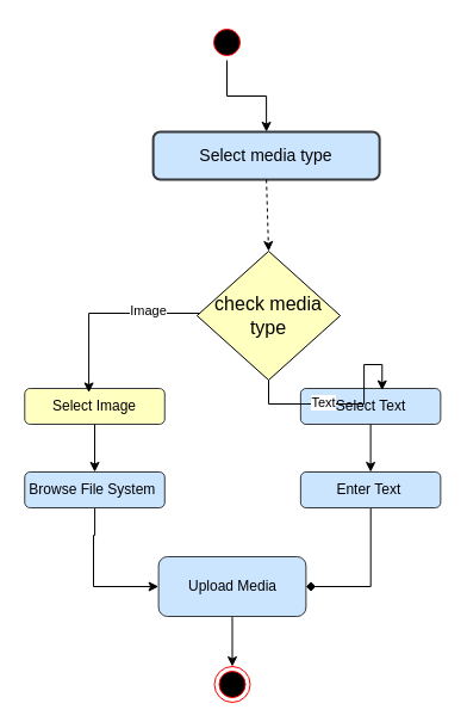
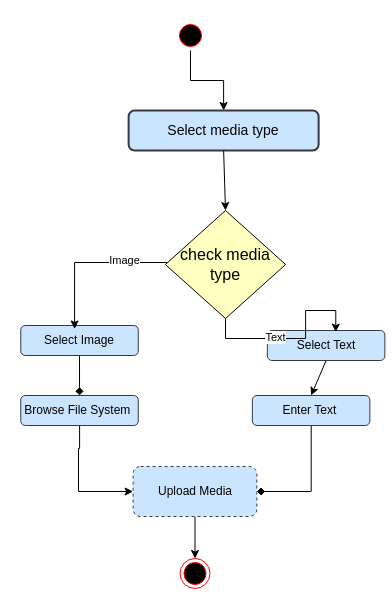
  <mxCell id="0" />
  <mxCell id="1" parent="0" />
  <mxCell id="2" style="edgeStyle=orthogonalEdgeStyle;rounded=0;orthogonalLoop=1;jettySize=auto;html=1;entryX=0.5;entryY=0;entryDx=0;entryDy=0;strokeColor=#000000;" parent="1" source="3" target="4" edge="1"><mxGeometry relative="1" as="geometry" /></mxCell>
  <mxCell id="3" value="" style="ellipse;html=1;shape=startState;fillColor=#000000;strokeColor=#ff0000;" parent="1" vertex="1"><mxGeometry x="175" y="20" width="30" height="30" as="geometry" /></mxCell>
  <mxCell id="4" value="&lt;div&gt;&lt;font style=&quot;font-size: 14px;&quot;&gt;Select media type&lt;/font&gt;&lt;/div&gt;" style="rounded=1;whiteSpace=wrap;html=1;strokeWidth=2;fillColor=#cce5ff;strokeColor=#36393d;" parent="1" vertex="1"><mxGeometry x="128.12" y="110" width="190" height="40" as="geometry" /></mxCell>
- <mxCell id="5" value="" style="endArrow=classic;html=1;rounded=0;fontSize=10;exitX=0.5;exitY=1;exitDx=0;exitDy=0;entryX=0.5;entryY=0;entryDx=0;entryDy=0;strokeColor=#000000;dashed=1;" parent="1" source="4" target="17" edge="1"><mxGeometry width="50" height="50" relative="1" as="geometry"><mxPoint x="-180" y="190" as="sourcePoint" /><mxPoint x="189.999" y="200" as="targetPoint" /></mxGeometry></mxCell>
- <mxCell id="6" value="Select Image" style="rounded=1;whiteSpace=wrap;html=1;fillColor=#ffffc0;strokeColor=#36393d;" parent="1" vertex="1"><mxGeometry x="20.27" y="325" width="117.5" height="30" as="geometry" /></mxCell>
- <mxCell id="7" value="Select Text" style="rounded=1;whiteSpace=wrap;html=1;fillColor=#cce5ff;strokeColor=#36393d;" parent="1" vertex="1"><mxGeometry x="251.87" y="325" width="117.5" height="30" as="geometry" /></mxCell>
+ <mxCell id="5" value="" style="endArrow=classic;html=1;rounded=0;fontSize=10;exitX=0.5;exitY=1;exitDx=0;exitDy=0;entryX=0.5;entryY=0;entryDx=0;entryDy=0;strokeColor=#000000;" parent="1" source="4" target="17" edge="1"><mxGeometry width="50" height="50" relative="1" as="geometry"><mxPoint x="-180" y="190" as="sourcePoint" /><mxPoint x="189.999" y="200" as="targetPoint" /></mxGeometry></mxCell>
+ <mxCell id="6" value="Select Image" style="rounded=1;whiteSpace=wrap;html=1;fillColor=#cce5ff;strokeColor=#36393d;" parent="1" vertex="1"><mxGeometry x="20.27" y="325" width="117.5" height="30" as="geometry" /></mxCell>
+ <mxCell id="7" value="Select Text" style="rounded=1;whiteSpace=wrap;html=1;fillColor=#cce5ff;strokeColor=#36393d;" parent="1" vertex="1"><mxGeometry x="266.87" y="330" width="117.5" height="30" as="geometry" /></mxCell>
  <mxCell id="8" value="" style="edgeStyle=orthogonalEdgeStyle;rounded=0;orthogonalLoop=1;jettySize=auto;html=1;strokeColor=#000000;endArrow=diamond;" parent="1" source="9" target="15" edge="1"><mxGeometry relative="1" as="geometry"><mxPoint x="311" y="475" as="targetPoint" /><Array as="points"><mxPoint x="311" y="491" /></Array></mxGeometry></mxCell>
  <mxCell id="9" value="Enter Text&amp;nbsp;" style="rounded=1;whiteSpace=wrap;html=1;fillColor=#cce5ff;strokeColor=#36393d;" parent="1" vertex="1"><mxGeometry x="251.87" y="395" width="117.5" height="30" as="geometry" /></mxCell>
  <mxCell id="10" value="" style="edgeStyle=orthogonalEdgeStyle;rounded=0;orthogonalLoop=1;jettySize=auto;html=1;strokeColor=#000000;entryX=0;entryY=0.5;entryDx=0;entryDy=0;" parent="1" source="11" target="15" edge="1"><mxGeometry relative="1" as="geometry"><mxPoint x="78" y="475" as="targetPoint" /><Array as="points"><mxPoint x="79" y="448" /><mxPoint x="78" y="448" /><mxPoint x="78" y="491" /></Array></mxGeometry></mxCell>
  <mxCell id="11" value="Browse File System&amp;nbsp;" style="rounded=1;whiteSpace=wrap;html=1;fillColor=#cce5ff;strokeColor=#36393d;" parent="1" vertex="1"><mxGeometry x="20.27" y="395" width="117.5" height="30" as="geometry" /></mxCell>
  <mxCell id="12" value="" style="endArrow=classic;html=1;rounded=0;fontSize=10;exitX=0.5;exitY=1;exitDx=0;exitDy=0;entryX=0.5;entryY=0;entryDx=0;entryDy=0;strokeColor=#000000;" parent="1" source="7" target="9" edge="1"><mxGeometry width="50" height="50" relative="1" as="geometry"><mxPoint x="-163.13" y="245" as="sourcePoint" /><mxPoint x="-163.12" y="295" as="targetPoint" /></mxGeometry></mxCell>
- <mxCell id="13" value="" style="endArrow=classic;html=1;rounded=0;fontSize=10;exitX=0.5;exitY=1;exitDx=0;exitDy=0;strokeColor=#000000;" parent="1" source="6" target="11" edge="1"><mxGeometry width="50" height="50" relative="1" as="geometry"><mxPoint x="-174.73" y="255" as="sourcePoint" /><mxPoint x="-174.72" y="305" as="targetPoint" /></mxGeometry></mxCell>
+ <mxCell id="13" value="" style="endArrow=diamond;html=1;rounded=0;fontSize=10;exitX=0.5;exitY=1;exitDx=0;exitDy=0;strokeColor=#000000;" parent="1" source="6" target="11" edge="1"><mxGeometry width="50" height="50" relative="1" as="geometry"><mxPoint x="-174.73" y="255" as="sourcePoint" /><mxPoint x="-174.72" y="305" as="targetPoint" /></mxGeometry></mxCell>
  <mxCell id="14" value="" style="edgeStyle=orthogonalEdgeStyle;rounded=0;orthogonalLoop=1;jettySize=auto;html=1;" edge="1" parent="1" source="15" target="16"><mxGeometry relative="1" as="geometry" /></mxCell>
- <mxCell id="15" value="&lt;div&gt;Upload Media&lt;/div&gt;" style="rounded=1;whiteSpace=wrap;html=1;fillColor=#cce5ff;strokeColor=#36393d;" parent="1" vertex="1"><mxGeometry x="132.62" y="466" width="123.75" height="50" as="geometry" /></mxCell>
+ <mxCell id="15" value="&lt;div&gt;Upload Media&lt;/div&gt;" style="rounded=1;whiteSpace=wrap;html=1;fillColor=#cce5ff;strokeColor=#36393d;dashed=1;" parent="1" vertex="1"><mxGeometry x="132.62" y="466" width="123.75" height="50" as="geometry" /></mxCell>
  <mxCell id="16" value="" style="ellipse;html=1;shape=endState;fillColor=#000000;strokeColor=#ff0000;" parent="1" vertex="1"><mxGeometry x="179.5" y="558" width="30" height="30" as="geometry" /></mxCell>
  <mxCell id="17" value="&lt;font style=&quot;font-size: 16px;&quot;&gt;check media type&lt;/font&gt;" style="rhombus;whiteSpace=wrap;html=1;fillColor=#FFFFC0;" parent="1" vertex="1"><mxGeometry x="164.88" y="210" width="120.23" height="108" as="geometry" /></mxCell>
  <mxCell id="18" style="edgeStyle=orthogonalEdgeStyle;rounded=0;orthogonalLoop=1;jettySize=auto;html=1;entryX=0.582;entryY=0.055;entryDx=0;entryDy=0;entryPerimeter=0;" edge="1" parent="1" source="17" target="7"><mxGeometry relative="1" as="geometry" /></mxCell>
  <mxCell id="19" value="Text" style="edgeLabel;html=1;align=center;verticalAlign=middle;resizable=0;points=[];" vertex="1" connectable="0" parent="18"><mxGeometry x="-0.218" y="2" relative="1" as="geometry"><mxPoint as="offset" /></mxGeometry></mxCell>
  <mxCell id="20" style="edgeStyle=orthogonalEdgeStyle;rounded=0;orthogonalLoop=1;jettySize=auto;html=1;entryX=0.458;entryY=0.116;entryDx=0;entryDy=0;entryPerimeter=0;" edge="1" parent="1" source="17" target="6"><mxGeometry relative="1" as="geometry"><Array as="points"><mxPoint x="74" y="262" /></Array></mxGeometry></mxCell>
  <mxCell id="21" value="Image" style="edgeLabel;html=1;align=center;verticalAlign=middle;resizable=0;points=[];" vertex="1" connectable="0" parent="20"><mxGeometry x="-0.367" y="2" relative="1" as="geometry"><mxPoint x="6" y="-5" as="offset" /></mxGeometry></mxCell>
